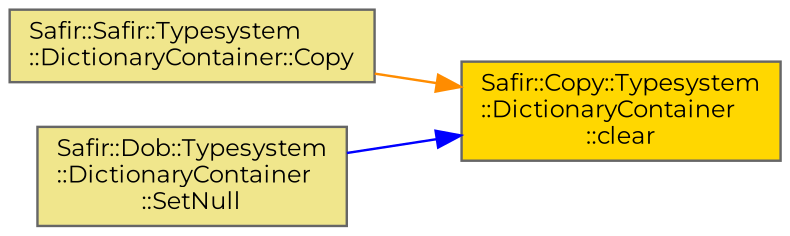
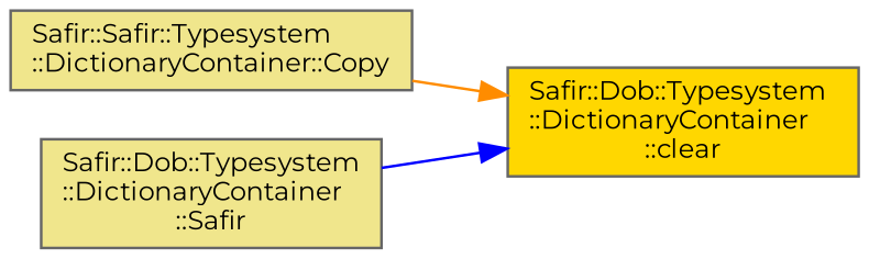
  digraph {
    fontname=Montserrat
    rankdir=RL
    node [color=grey40 fillcolor=khaki fontname=Montserrat fontsize=10 shape=box style=filled]
    edge [dir=back fontname=Montserrat fontsize=10 labelfontname=Helvetica labelfontsize=10 style=solid]
-   n1 [color=gray40 fillcolor=gold fontcolor=black height=0.2 label="Safir::Copy::Typesystem\l::DictionaryContainer\l::clear" width=0.4]
+   n1 [color=gray40 fillcolor=gold fontcolor=black height=0.2 label="Safir::Dob::Typesystem\l::DictionaryContainer\l::clear" width=0.4]
    n2 [height=0.2 label="Safir::Safir::Typesystem\l::DictionaryContainer::Copy" width=0.4]
-   n3 [height=0.2 label="Safir::Dob::Typesystem\l::DictionaryContainer\l::SetNull" width=0.4]
+   n3 [height=0.2 label="Safir::Dob::Typesystem\l::DictionaryContainer\l::Safir" width=0.4]
    n1 -> n2 [color=darkorange]
    n1 -> n3 [color=blue]
  }
